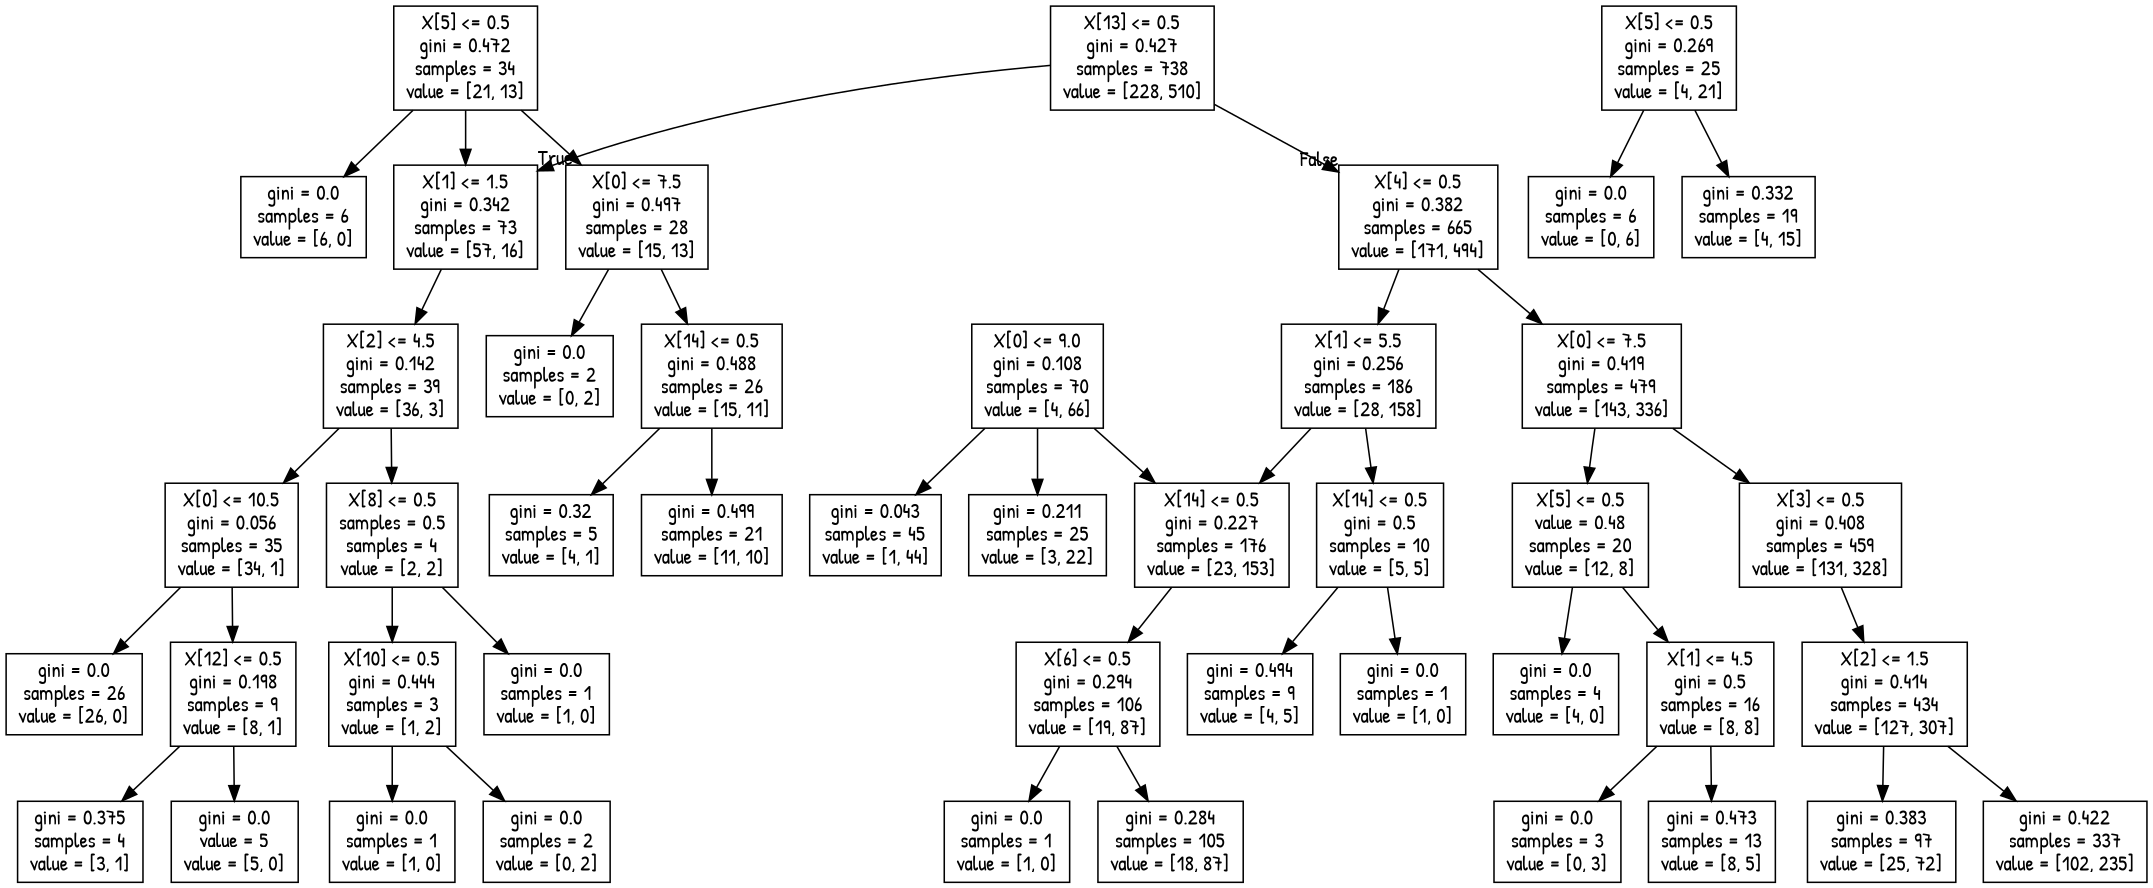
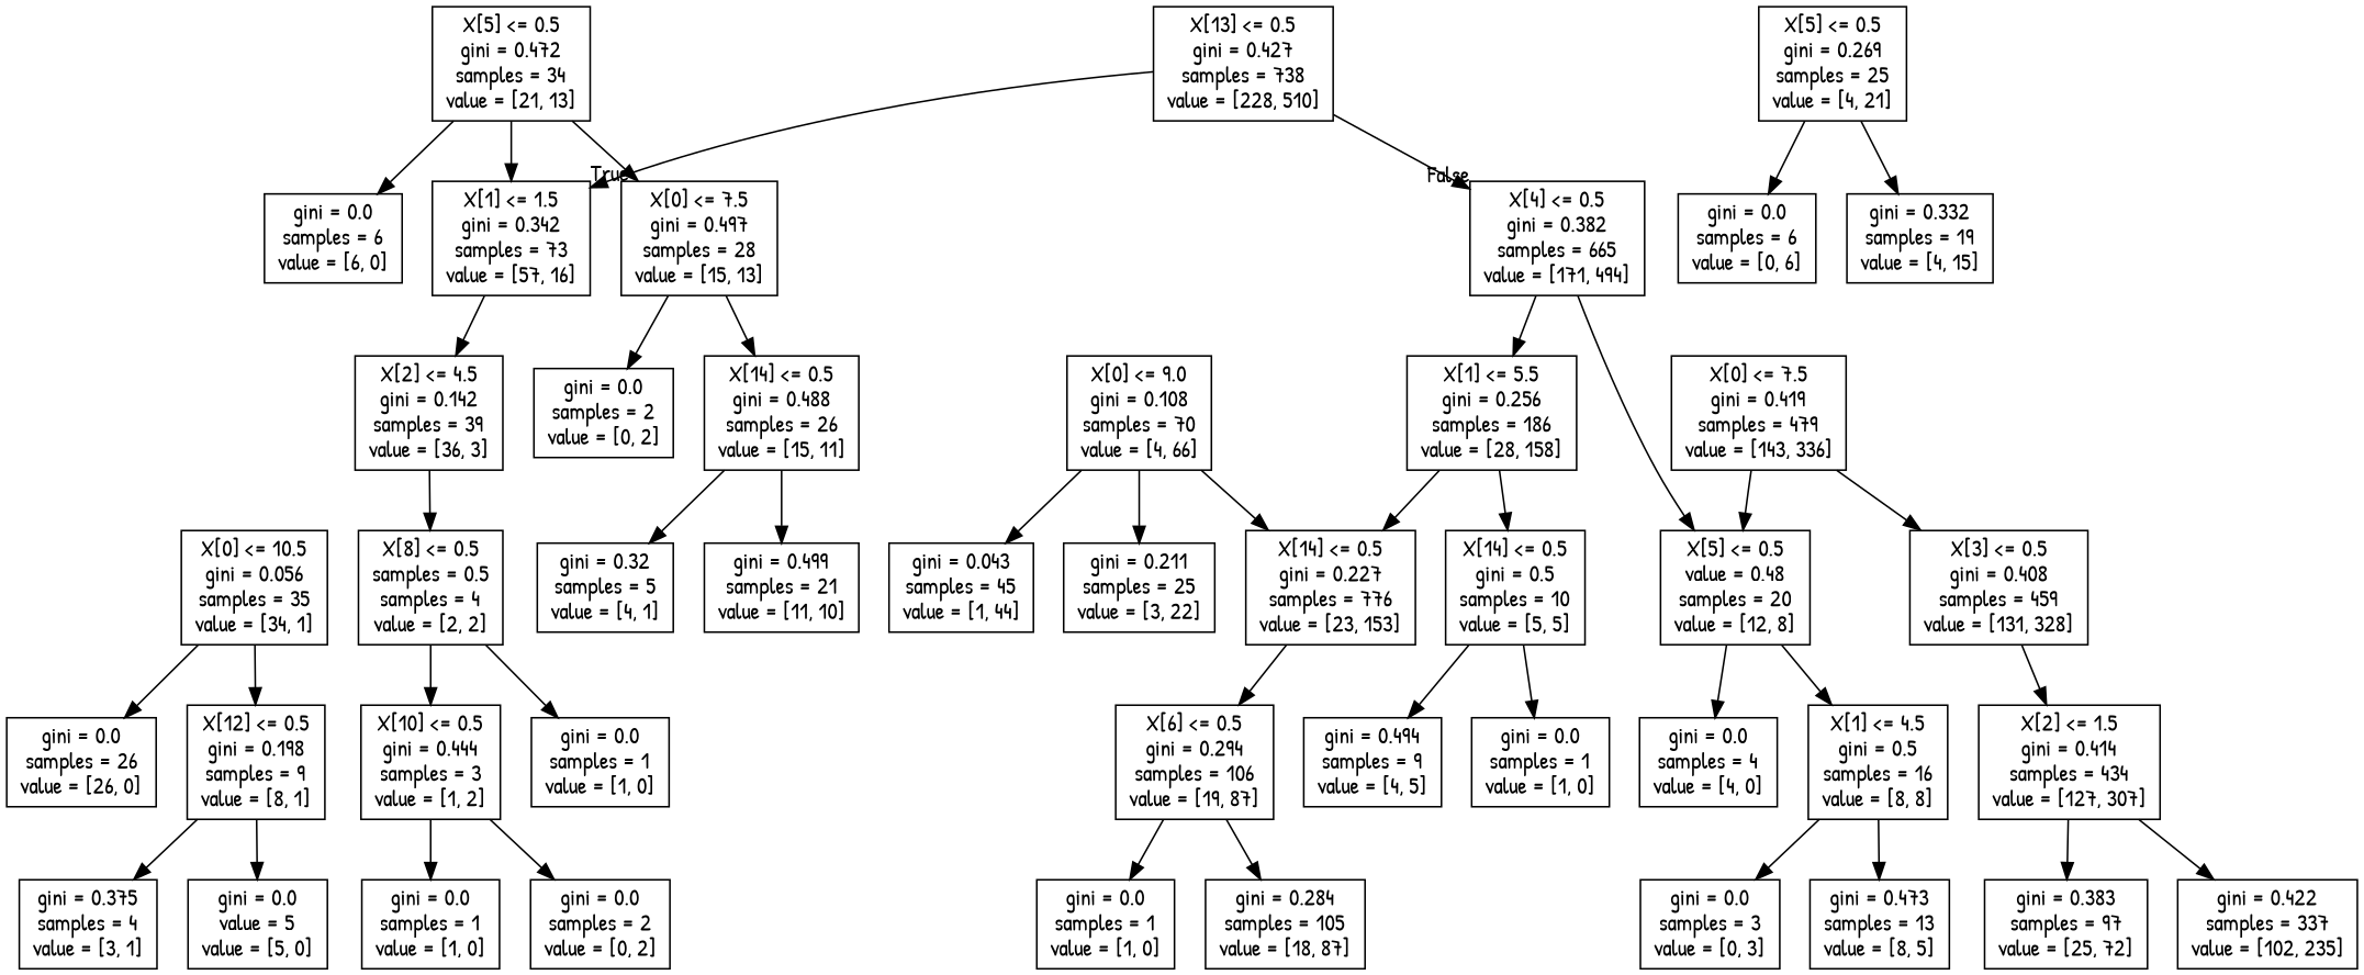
  digraph {
    fontname="Patrick Hand"
    node [fontname="Patrick Hand" shape=box]
    edge [fontname="Patrick Hand"]
    n1 [label="X[13] <= 0.5\ngini = 0.427\nsamples = 738\nvalue = [228, 510]"]
    n2 [label="X[1] <= 1.5\ngini = 0.342\nsamples = 73\nvalue = [57, 16]"]
    n3 [label="X[4] <= 0.5\ngini = 0.382\nsamples = 665\nvalue = [171, 494]"]
    n4 [label="X[2] <= 4.5\ngini = 0.142\nsamples = 39\nvalue = [36, 3]"]
    n5 [label="X[1] <= 5.5\ngini = 0.256\nsamples = 186\nvalue = [28, 158]"]
    n6 [label="X[0] <= 7.5\ngini = 0.419\nsamples = 479\nvalue = [143, 336]"]
    n7 [label="X[5] <= 0.5\ngini = 0.472\nsamples = 34\nvalue = [21, 13]"]
    n8 [label="gini = 0.0\nsamples = 6\nvalue = [6, 0]"]
    n9 [label="X[0] <= 7.5\ngini = 0.497\nsamples = 28\nvalue = [15, 13]"]
    n10 [label="X[0] <= 10.5\ngini = 0.056\nsamples = 35\nvalue = [34, 1]"]
    n11 [label="X[8] <= 0.5\nsamples = 0.5\nsamples = 4\nvalue = [2, 2]"]
    n12 [label="gini = 0.0\nsamples = 2\nvalue = [0, 2]"]
    n13 [label="X[14] <= 0.5\ngini = 0.488\nsamples = 26\nvalue = [15, 11]"]
    n14 [label="gini = 0.32\nsamples = 5\nvalue = [4, 1]"]
    n15 [label="gini = 0.499\nsamples = 21\nvalue = [11, 10]"]
    n16 [label="gini = 0.0\nsamples = 26\nvalue = [26, 0]"]
    n17 [label="X[12] <= 0.5\ngini = 0.198\nsamples = 9\nvalue = [8, 1]"]
    n18 [label="X[10] <= 0.5\ngini = 0.444\nsamples = 3\nvalue = [1, 2]"]
    n19 [label="gini = 0.0\nsamples = 1\nvalue = [1, 0]"]
    n20 [label="gini = 0.375\nsamples = 4\nvalue = [3, 1]"]
    n21 [label="gini = 0.0\nvalue = 5\nvalue = [5, 0]"]
    n22 [label="gini = 0.0\nsamples = 1\nvalue = [1, 0]"]
    n23 [label="gini = 0.0\nsamples = 2\nvalue = [0, 2]"]
-   n24 [label="X[14] <= 0.5\ngini = 0.227\nsamples = 176\nvalue = [23, 153]"]
+   n24 [label="X[14] <= 0.5\ngini = 0.227\nsamples = 776\nvalue = [23, 153]"]
    n25 [label="X[14] <= 0.5\ngini = 0.5\nsamples = 10\nvalue = [5, 5]"]
    n26 [label="X[5] <= 0.5\nvalue = 0.48\nsamples = 20\nvalue = [12, 8]"]
    n27 [label="X[3] <= 0.5\ngini = 0.408\nsamples = 459\nvalue = [131, 328]"]
    n28 [label="X[6] <= 0.5\ngini = 0.294\nsamples = 106\nvalue = [19, 87]"]
    n29 [label="gini = 0.494\nsamples = 9\nvalue = [4, 5]"]
    n30 [label="gini = 0.0\nsamples = 1\nvalue = [1, 0]"]
    n31 [label="X[0] <= 9.0\ngini = 0.108\nsamples = 70\nvalue = [4, 66]"]
    n32 [label="gini = 0.043\nsamples = 45\nvalue = [1, 44]"]
    n33 [label="gini = 0.211\nsamples = 25\nvalue = [3, 22]"]
    n34 [label="gini = 0.0\nsamples = 1\nvalue = [1, 0]"]
    n35 [label="gini = 0.284\nsamples = 105\nvalue = [18, 87]"]
    n36 [label="gini = 0.0\nsamples = 4\nvalue = [4, 0]"]
    n37 [label="X[1] <= 4.5\ngini = 0.5\nsamples = 16\nvalue = [8, 8]"]
    n38 [label="X[2] <= 1.5\ngini = 0.414\nsamples = 434\nvalue = [127, 307]"]
    n39 [label="gini = 0.0\nsamples = 3\nvalue = [0, 3]"]
    n40 [label="gini = 0.473\nsamples = 13\nvalue = [8, 5]"]
    n41 [label="X[5] <= 0.5\ngini = 0.269\nsamples = 25\nvalue = [4, 21]"]
    n42 [label="gini = 0.0\nsamples = 6\nvalue = [0, 6]"]
    n43 [label="gini = 0.332\nsamples = 19\nvalue = [4, 15]"]
    n44 [label="gini = 0.383\nsamples = 97\nvalue = [25, 72]"]
    n45 [label="gini = 0.422\nsamples = 337\nvalue = [102, 235]"]
    n1 -> n2 [headlabel=True labelangle=45 labeldistance=2.5]
    n1 -> n3 [headlabel=False labelangle=-45 labeldistance=2.5]
    n2 -> n4
    n3 -> n5
-   n3 -> n6
-   n4 -> n10
+   n3 -> n26
    n4 -> n11
    n5 -> n24
    n5 -> n25
    n6 -> n26
    n6 -> n27
    n7 -> n2
    n7 -> n8
    n7 -> n9
    n9 -> n12
    n9 -> n13
    n10 -> n16
    n10 -> n17
    n11 -> n18
    n11 -> n19
    n13 -> n14
    n13 -> n15
    n17 -> n20
    n17 -> n21
    n18 -> n22
    n18 -> n23
    n24 -> n28
    n25 -> n29
    n25 -> n30
    n26 -> n36
    n26 -> n37
    n27 -> n38
    n28 -> n34
    n28 -> n35
    n31 -> n24
    n31 -> n32
    n31 -> n33
    n37 -> n39
    n37 -> n40
    n38 -> n44
    n38 -> n45
    n41 -> n42
    n41 -> n43
  }
